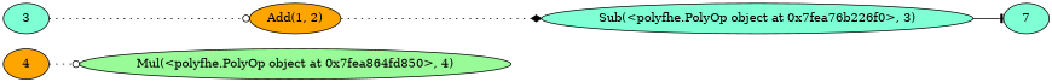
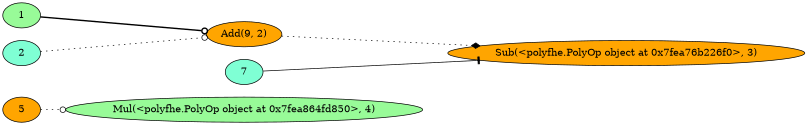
  digraph {
    rankdir=LR
    node [fillcolor=aquamarine style=filled]
    edge [arrowhead=odot style=dotted]
    n1 [fillcolor=palegreen height=0.5 label="Mul(<polyfhe.PolyOp object at 0x7fea864fd850>, 4)" width=7.0952]
-   n2 [height=0.5 label="Sub(<polyfhe.PolyOp object at 0x7fea76b226f0>, 3)" width=7.0952]
-   n3 [fillcolor=orange height=0.5 label="Add(1, 2)" width=1.4985]
-   n5 [height=0.5 label=3 width=0.75]
+   n2 [fillcolor=orange height=0.5 label="Sub(<polyfhe.PolyOp object at 0x7fea76b226f0>, 3)" width=7.0952]
+   n3 [fillcolor=orange height=0.5 label="Add(9, 2)" width=1.4985]
+   n4 [fillcolor=palegreen height=0.5 label=1 width=0.75]
+   n5 [height=0.5 label=2 width=0.75]
    n6 [height=0.5 label=7 width=0.75]
-   n7 [fillcolor=orange height=0.5 label=4 width=0.75]
+   n7 [fillcolor=orange height=0.5 label=5 width=0.75]
    n3 -> n2 [arrowhead=diamond]
+   n4 -> n3 [style=bold]
    n5 -> n3
-   n2 -> n6 [arrowhead=tee style=solid]
+   n6 -> n2 [arrowhead=tee style=solid]
    n7 -> n1
  }
